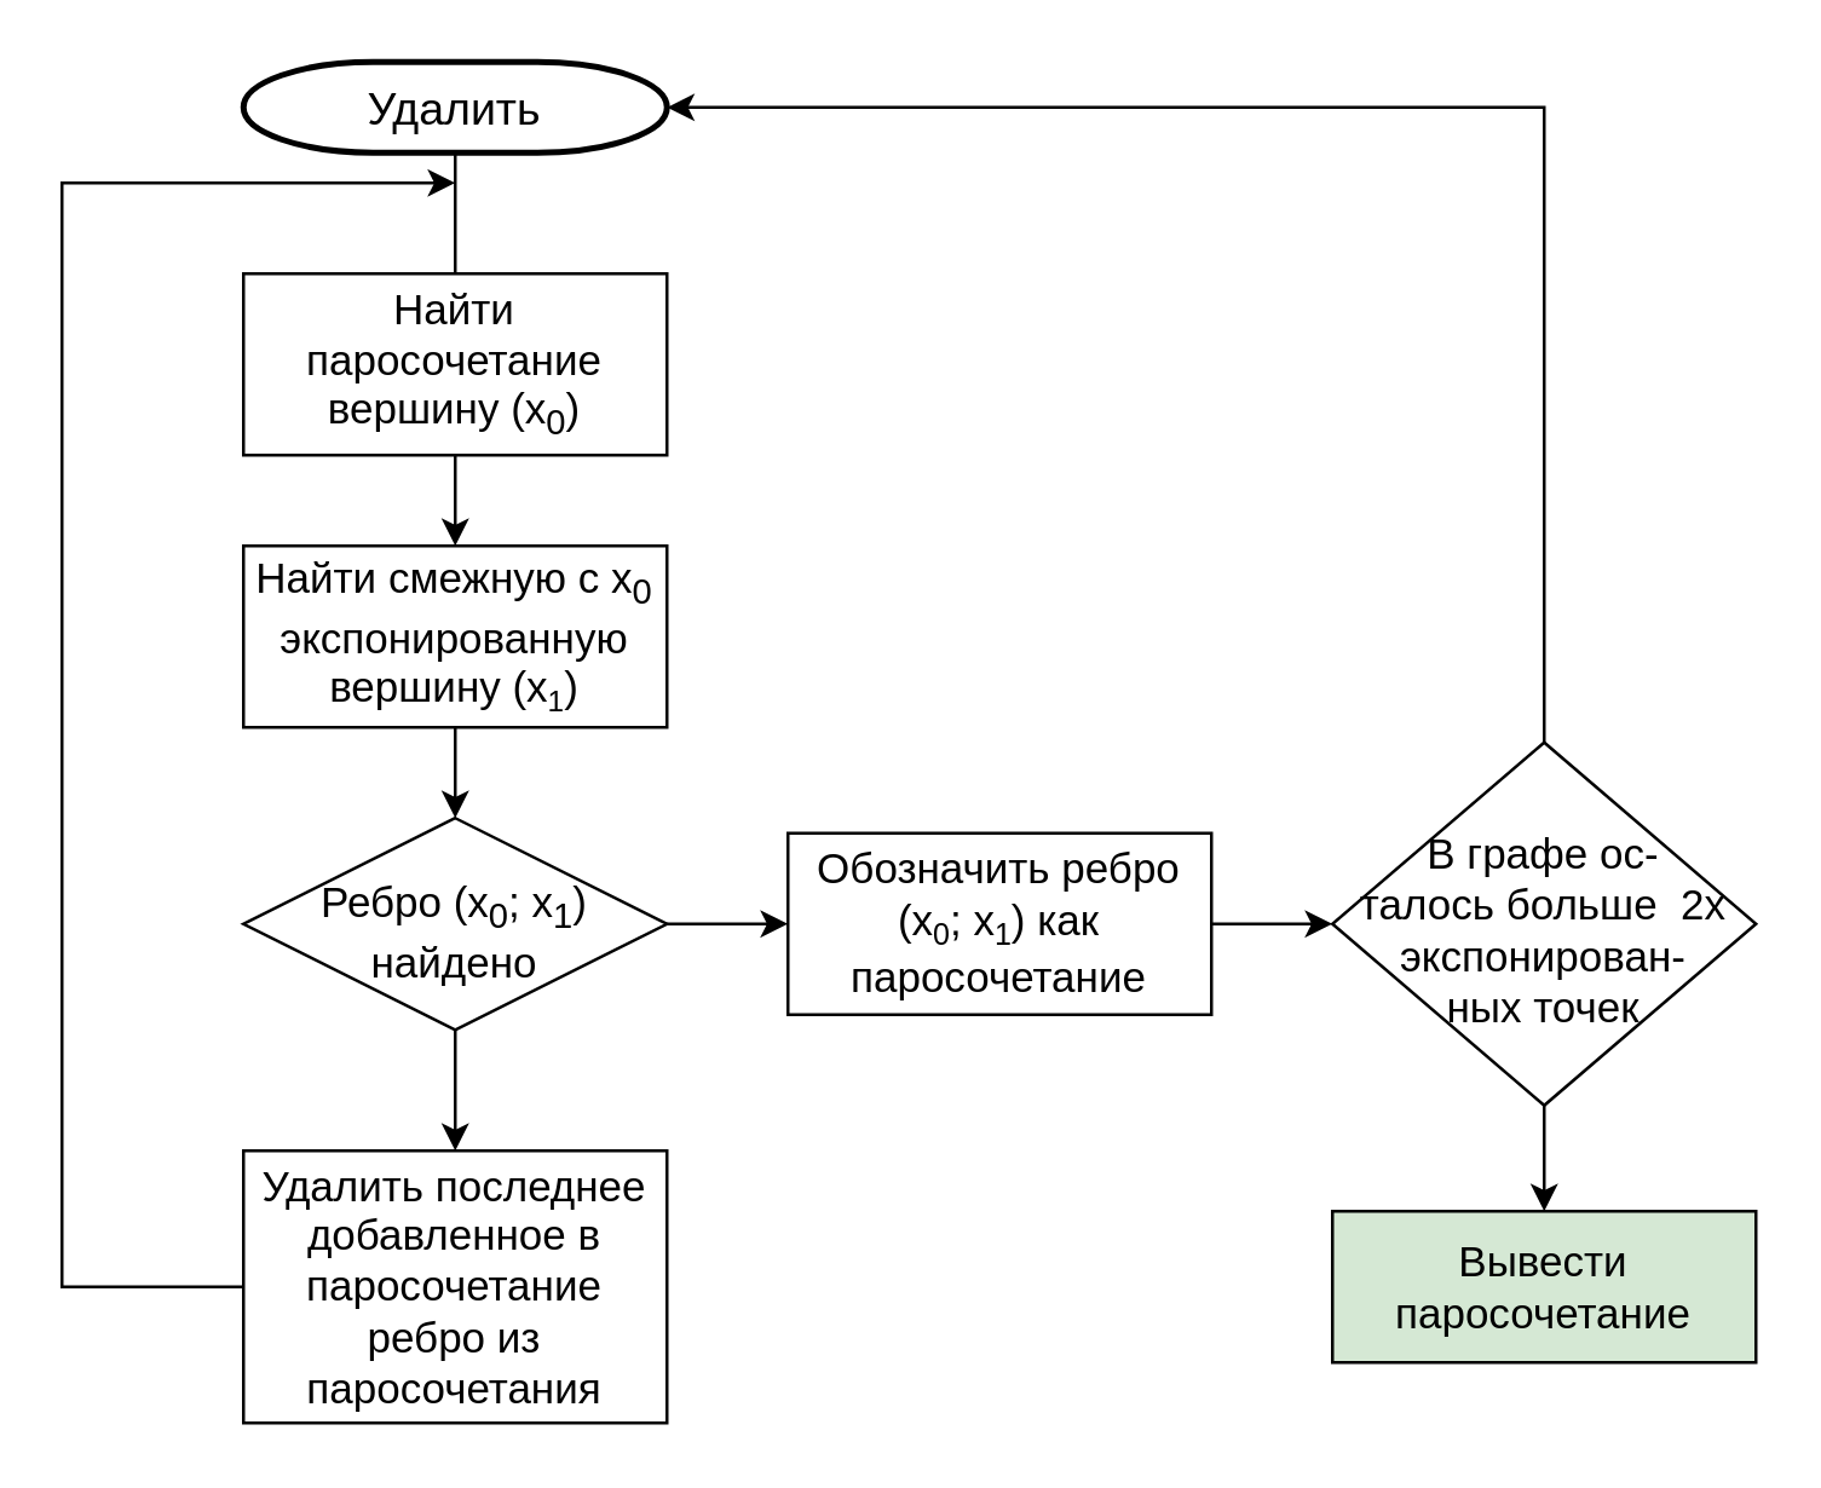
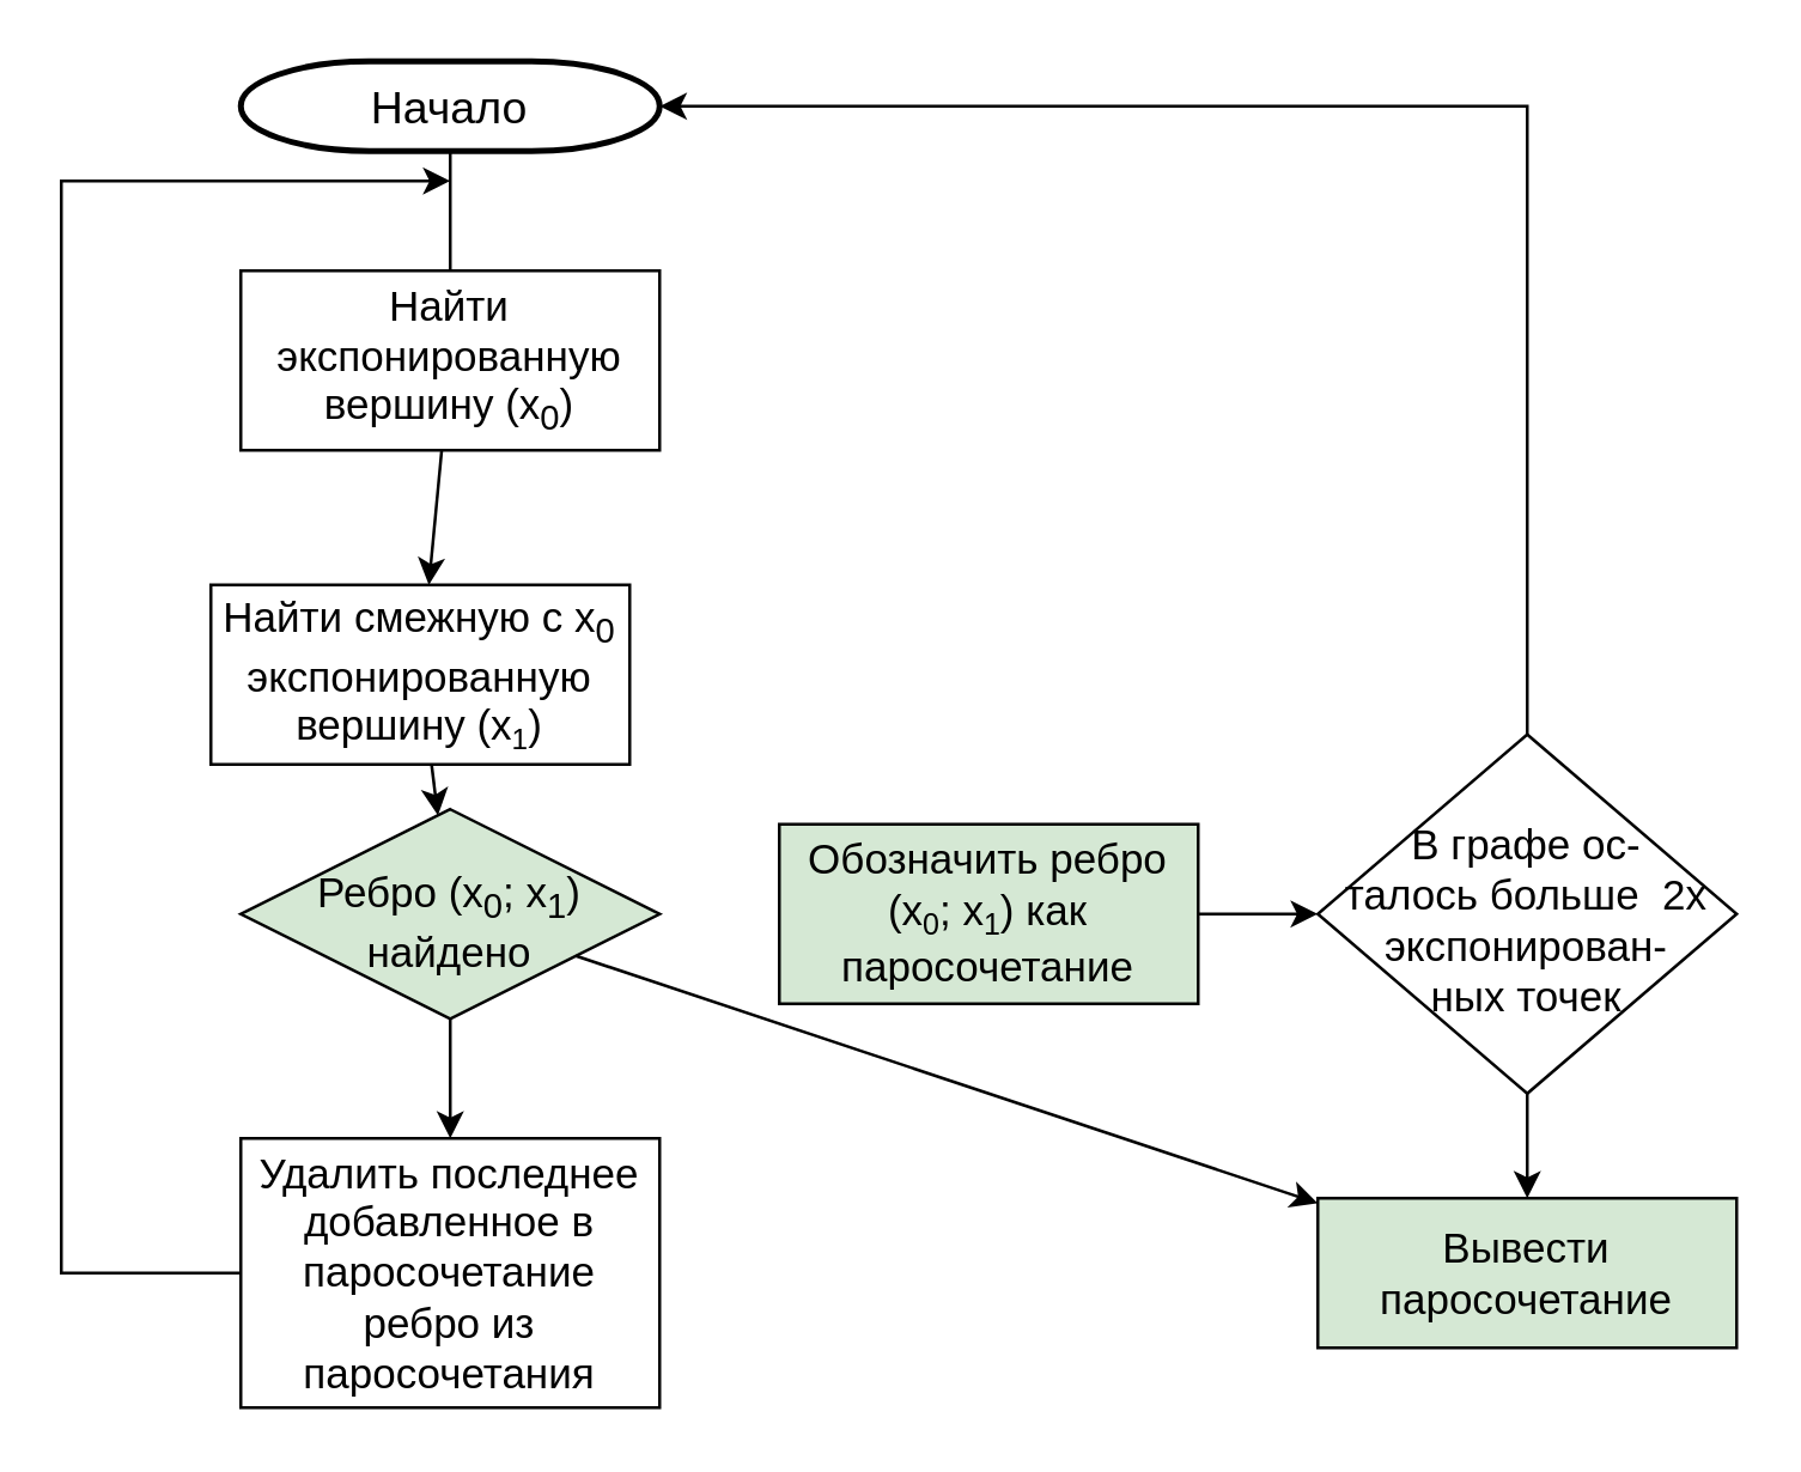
  <mxCell id="0" />
  <mxCell id="1" parent="0" />
- <mxCell id="2" value="&lt;font style=&quot;font-size: 15px;&quot;&gt;Удалить&lt;/font&gt;" style="strokeWidth=2;html=1;shape=mxgraph.flowchart.terminator;whiteSpace=wrap;" vertex="1" parent="1"><mxGeometry x="80" y="20" width="140" height="30" as="geometry" /></mxCell>
- <mxCell id="3" value="&lt;span style=&quot;font-size: 14px;&quot;&gt;Найти паросочетание вершину (x&lt;sub&gt;0&lt;/sub&gt;)&lt;/span&gt;" style="rounded=0;whiteSpace=wrap;html=1;" vertex="1" parent="1"><mxGeometry x="80" y="90" width="140" height="60" as="geometry" /></mxCell>
- <mxCell id="4" value="&lt;span style=&quot;font-size: 14px;&quot;&gt;Найти смежную с x&lt;sub&gt;0&lt;/sub&gt; экспонированную вершину (x&lt;/span&gt;&lt;span style=&quot;font-size: 11.667px;&quot;&gt;&lt;sub&gt;1&lt;/sub&gt;&lt;/span&gt;&lt;span style=&quot;font-size: 14px;&quot;&gt;)&lt;/span&gt;" style="rounded=0;whiteSpace=wrap;html=1;" vertex="1" parent="1"><mxGeometry x="80" y="180" width="140" height="60" as="geometry" /></mxCell>
- <mxCell id="5" value="&lt;div style=&quot;font-size: 5px;&quot;&gt;&lt;span style=&quot;&quot;&gt;&lt;br&gt;&lt;/span&gt;&lt;/div&gt;&lt;div style=&quot;&quot;&gt;&lt;span style=&quot;font-size: 14px;&quot;&gt;Ребро (x&lt;sub&gt;0&lt;/sub&gt;; x&lt;sub&gt;1&lt;/sub&gt;) найдено&lt;/span&gt;&lt;/div&gt;" style="rhombus;whiteSpace=wrap;html=1;" vertex="1" parent="1"><mxGeometry x="80" y="270" width="140" height="70" as="geometry" /></mxCell>
- <mxCell id="6" value="&lt;div&gt;&lt;span style=&quot;font-size: 14px;&quot;&gt;Обозначить ребро (x&lt;/span&gt;&lt;sub&gt;0&lt;/sub&gt;&lt;span style=&quot;font-size: 14px;&quot;&gt;; x&lt;/span&gt;&lt;sub&gt;1&lt;/sub&gt;&lt;span style=&quot;font-size: 14px;&quot;&gt;) как паросочетание&lt;/span&gt;&lt;br&gt;&lt;/div&gt;" style="rounded=0;whiteSpace=wrap;html=1;" vertex="1" parent="1"><mxGeometry x="260" y="275" width="140" height="60" as="geometry" /></mxCell>
+ <mxCell id="2" value="&lt;font style=&quot;font-size: 15px;&quot;&gt;Начало&lt;/font&gt;" style="strokeWidth=2;html=1;shape=mxgraph.flowchart.terminator;whiteSpace=wrap;" vertex="1" parent="1"><mxGeometry x="80" y="20" width="140" height="30" as="geometry" /></mxCell>
+ <mxCell id="3" value="&lt;span style=&quot;font-size: 14px;&quot;&gt;Найти экспонированную вершину (x&lt;sub&gt;0&lt;/sub&gt;)&lt;/span&gt;" style="rounded=0;whiteSpace=wrap;html=1;" vertex="1" parent="1"><mxGeometry x="80" y="90" width="140" height="60" as="geometry" /></mxCell>
+ <mxCell id="4" value="&lt;span style=&quot;font-size: 14px;&quot;&gt;Найти смежную с x&lt;sub&gt;0&lt;/sub&gt; экспонированную вершину (x&lt;/span&gt;&lt;span style=&quot;font-size: 11.667px;&quot;&gt;&lt;sub&gt;1&lt;/sub&gt;&lt;/span&gt;&lt;span style=&quot;font-size: 14px;&quot;&gt;)&lt;/span&gt;" style="rounded=0;whiteSpace=wrap;html=1;" vertex="1" parent="1"><mxGeometry x="70" y="195" width="140" height="60" as="geometry" /></mxCell>
+ <mxCell id="5" value="&lt;div style=&quot;font-size: 5px;&quot;&gt;&lt;span style=&quot;&quot;&gt;&lt;br&gt;&lt;/span&gt;&lt;/div&gt;&lt;div style=&quot;&quot;&gt;&lt;span style=&quot;font-size: 14px;&quot;&gt;Ребро (x&lt;sub&gt;0&lt;/sub&gt;; x&lt;sub&gt;1&lt;/sub&gt;) найдено&lt;/span&gt;&lt;/div&gt;" style="rhombus;whiteSpace=wrap;html=1;fillColor=#d5e8d4;" vertex="1" parent="1"><mxGeometry x="80" y="270" width="140" height="70" as="geometry" /></mxCell>
+ <mxCell id="6" value="&lt;div&gt;&lt;span style=&quot;font-size: 14px;&quot;&gt;Обозначить ребро (x&lt;/span&gt;&lt;sub&gt;0&lt;/sub&gt;&lt;span style=&quot;font-size: 14px;&quot;&gt;; x&lt;/span&gt;&lt;sub&gt;1&lt;/sub&gt;&lt;span style=&quot;font-size: 14px;&quot;&gt;) как паросочетание&lt;/span&gt;&lt;br&gt;&lt;/div&gt;" style="rounded=0;whiteSpace=wrap;html=1;fillColor=#d5e8d4;" vertex="1" parent="1"><mxGeometry x="260" y="275" width="140" height="60" as="geometry" /></mxCell>
  <mxCell id="7" value="&lt;div style=&quot;font-size: 4px;&quot;&gt;&lt;span style=&quot;background-color: initial;&quot;&gt;&lt;br&gt;&lt;/span&gt;&lt;/div&gt;&lt;div style=&quot;font-size: 5px;&quot;&gt;&lt;span style=&quot;background-color: initial; font-size: 14px;&quot;&gt;В графе ос-&lt;/span&gt;&lt;/div&gt;&lt;div style=&quot;font-size: 5px;&quot;&gt;&lt;span style=&quot;background-color: initial; font-size: 14px;&quot;&gt;талось больше&amp;nbsp; 2х экспонирован-&lt;/span&gt;&lt;/div&gt;&lt;div style=&quot;font-size: 5px;&quot;&gt;&lt;span style=&quot;background-color: initial; font-size: 14px;&quot;&gt;ных точек&lt;/span&gt;&lt;/div&gt;" style="rhombus;whiteSpace=wrap;html=1;" vertex="1" parent="1"><mxGeometry x="440" y="245" width="140" height="120" as="geometry" /></mxCell>
  <mxCell id="8" value="" style="endArrow=none;html=1;rounded=0;" edge="1" parent="1" source="2" target="3"><mxGeometry width="50" height="50" relative="1" as="geometry"><mxPoint x="320" y="220" as="sourcePoint" /><mxPoint x="370" y="170" as="targetPoint" /></mxGeometry></mxCell>
  <mxCell id="9" value="&lt;div&gt;&lt;span style=&quot;font-size: 14px;&quot;&gt;Вывести паросочетание&lt;/span&gt;&lt;/div&gt;" style="rounded=0;whiteSpace=wrap;html=1;fillColor=#d5e8d4;" vertex="1" parent="1"><mxGeometry x="440" y="400" width="140" height="50" as="geometry" /></mxCell>
  <mxCell id="10" value="" style="endArrow=classic;html=1;rounded=0;" edge="1" parent="1" source="3" target="4"><mxGeometry width="50" height="50" relative="1" as="geometry"><mxPoint x="320" y="260" as="sourcePoint" /><mxPoint x="370" y="210" as="targetPoint" /></mxGeometry></mxCell>
  <mxCell id="11" value="" style="endArrow=classic;html=1;rounded=0;" edge="1" parent="1" source="4" target="5"><mxGeometry width="50" height="50" relative="1" as="geometry"><mxPoint x="320" y="260" as="sourcePoint" /><mxPoint x="370" y="210" as="targetPoint" /></mxGeometry></mxCell>
  <mxCell id="12" value="" style="endArrow=classic;html=1;rounded=0;" edge="1" parent="1" source="5" target="17"><mxGeometry width="50" height="50" relative="1" as="geometry"><mxPoint x="320" y="260" as="sourcePoint" /><mxPoint x="150" y="380.667" as="targetPoint" /></mxGeometry></mxCell>
- <mxCell id="13" value="" style="endArrow=classic;html=1;rounded=0;" edge="1" parent="1" source="5" target="6"><mxGeometry width="50" height="50" relative="1" as="geometry"><mxPoint x="320" y="260" as="sourcePoint" /><mxPoint x="370" y="210" as="targetPoint" /></mxGeometry></mxCell>
+ <mxCell id="13" value="" style="endArrow=classic;html=1;rounded=0;" edge="1" parent="1" source="5" target="9"><mxGeometry width="50" height="50" relative="1" as="geometry"><mxPoint x="320" y="260" as="sourcePoint" /><mxPoint x="370" y="210" as="targetPoint" /></mxGeometry></mxCell>
  <mxCell id="14" value="" style="endArrow=classic;html=1;rounded=0;" edge="1" parent="1" source="6" target="7"><mxGeometry width="50" height="50" relative="1" as="geometry"><mxPoint x="320" y="260" as="sourcePoint" /><mxPoint x="370" y="210" as="targetPoint" /></mxGeometry></mxCell>
  <mxCell id="15" value="" style="endArrow=classic;html=1;rounded=0;" edge="1" parent="1" source="7" target="2"><mxGeometry width="50" height="50" relative="1" as="geometry"><mxPoint x="320" y="310" as="sourcePoint" /><mxPoint x="550" y="170" as="targetPoint" /><Array as="points"><mxPoint x="510" y="35" /></Array></mxGeometry></mxCell>
  <mxCell id="16" value="" style="endArrow=classic;html=1;rounded=0;" edge="1" parent="1" source="7" target="9"><mxGeometry width="50" height="50" relative="1" as="geometry"><mxPoint x="320" y="360" as="sourcePoint" /><mxPoint x="370" y="310" as="targetPoint" /></mxGeometry></mxCell>
  <mxCell id="17" value="&lt;span style=&quot;font-size: 14px;&quot;&gt;Удалить последнее добавленное в паросочетание ребро из паросочетания&lt;/span&gt;" style="rounded=0;whiteSpace=wrap;html=1;" vertex="1" parent="1"><mxGeometry x="80" y="380" width="140" height="90" as="geometry" /></mxCell>
  <mxCell id="18" value="" style="endArrow=classic;html=1;rounded=0;" edge="1" parent="1" source="17"><mxGeometry width="50" height="50" relative="1" as="geometry"><mxPoint x="320" y="400" as="sourcePoint" /><mxPoint x="150" y="60" as="targetPoint" /><Array as="points"><mxPoint x="20" y="425" /><mxPoint x="20" y="60" /></Array></mxGeometry></mxCell>
